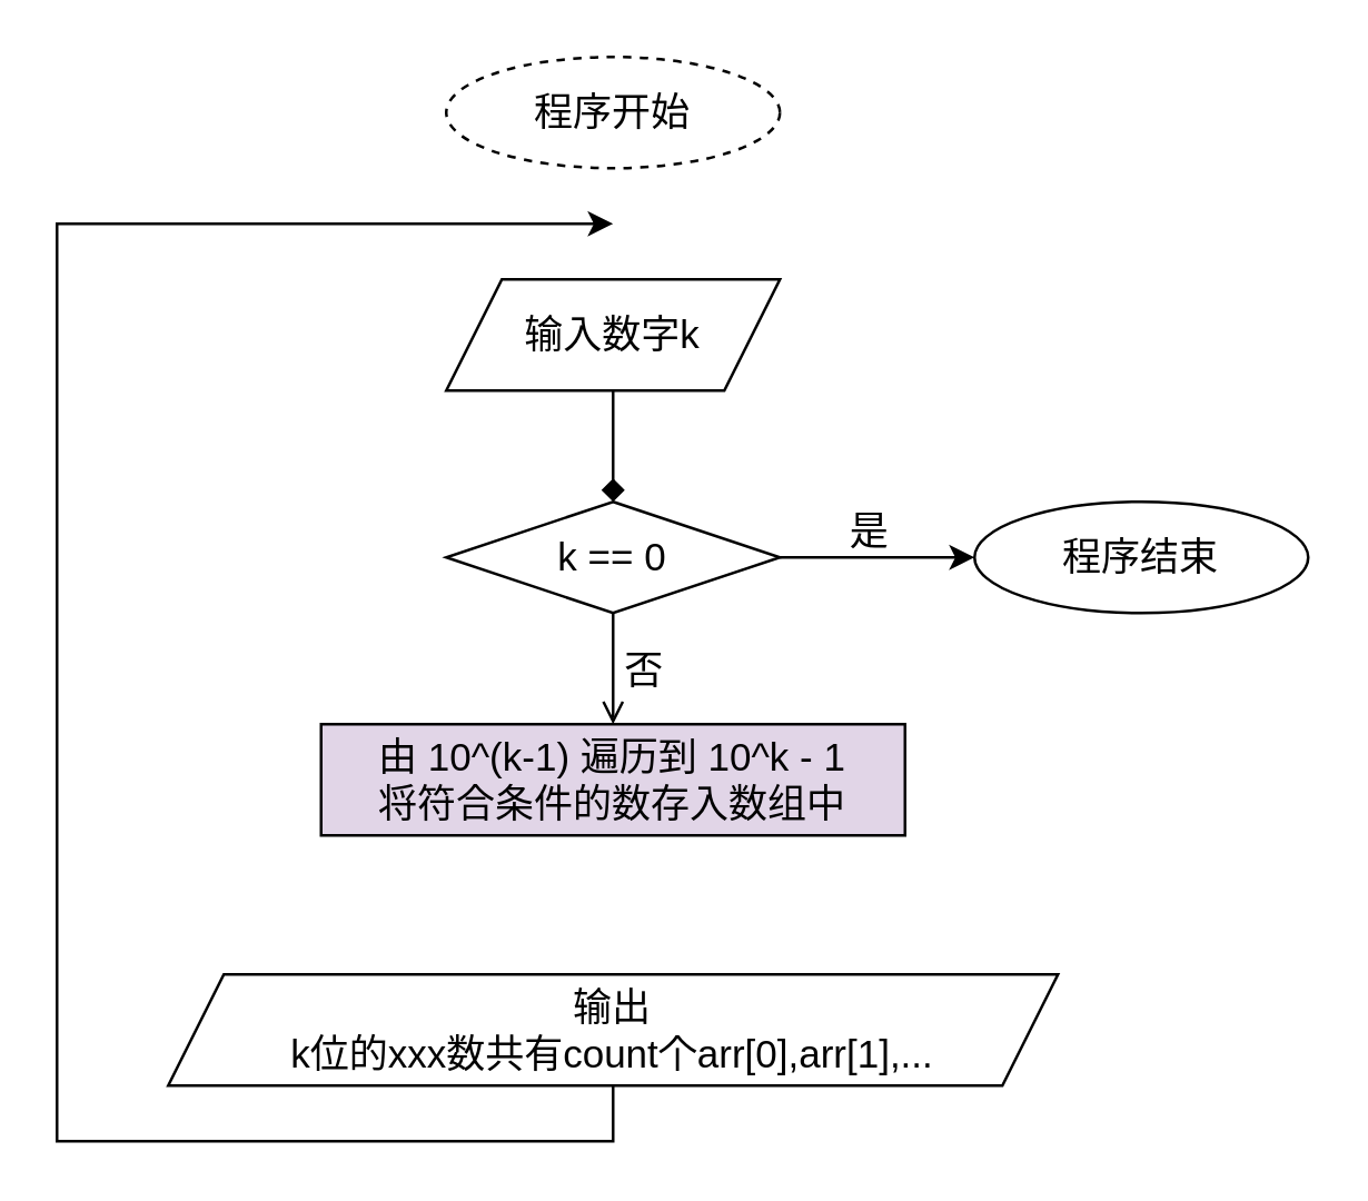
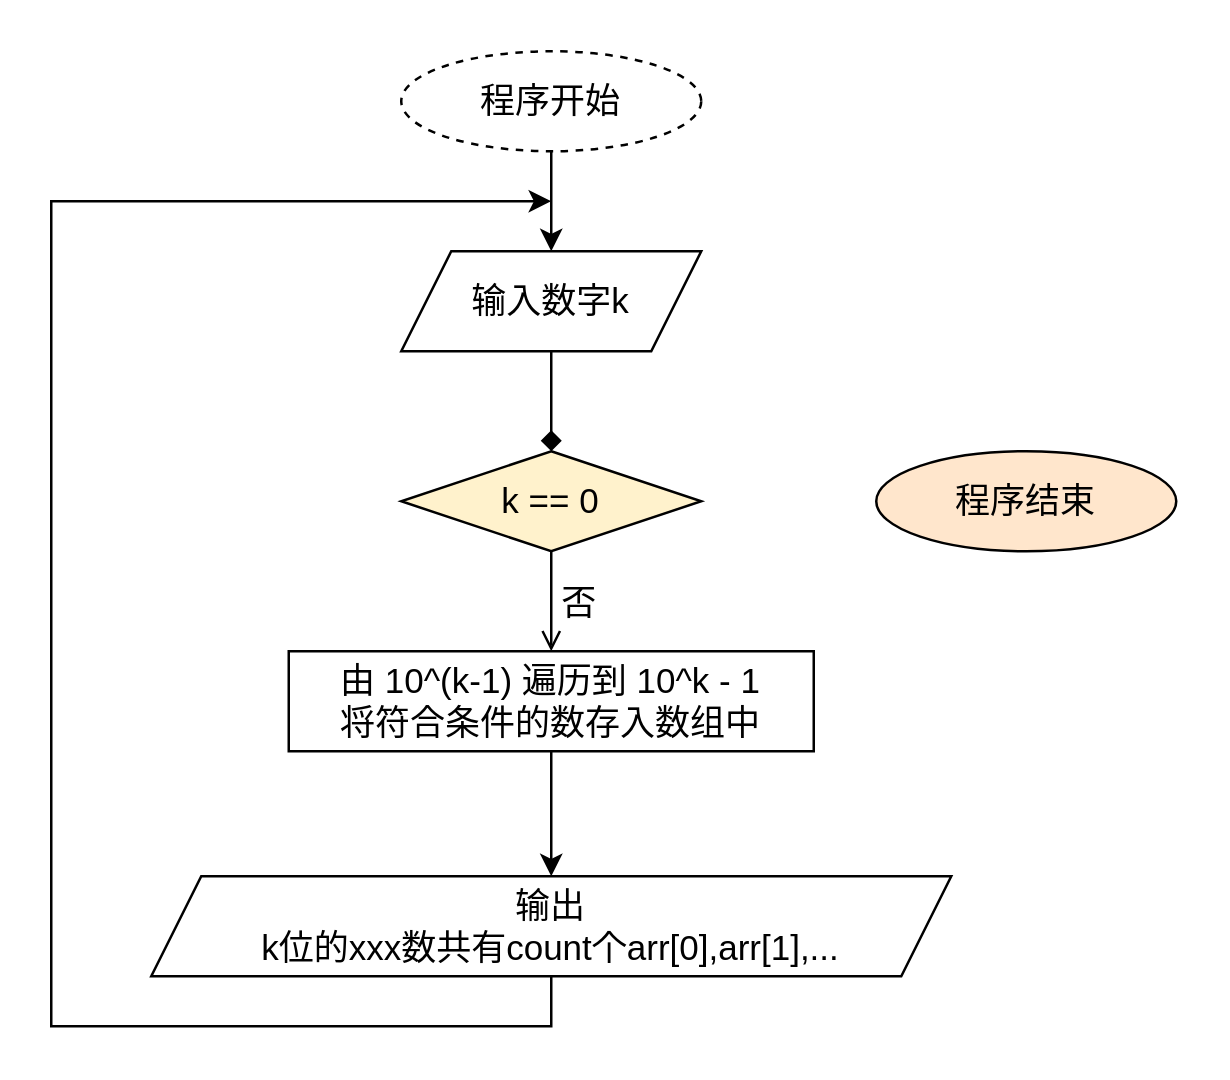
  <mxCell id="0" />
  <mxCell id="1" parent="0" />
+ <mxCell id="2" value="" style="edgeStyle=orthogonalEdgeStyle;rounded=0;orthogonalLoop=1;jettySize=auto;html=1;" edge="1" parent="1" source="3" target="15"><mxGeometry relative="1" as="geometry" /></mxCell>
  <mxCell id="3" value="&lt;font style=&quot;font-size: 14px;&quot;&gt;程序开始&lt;/font&gt;" style="ellipse;whiteSpace=wrap;html=1;dashed=1;" parent="1" vertex="1"><mxGeometry x="160" y="20" width="120" height="40" as="geometry" /></mxCell>
- <mxCell id="4" value="&lt;font style=&quot;font-size: 14px;&quot;&gt;程序结束&lt;/font&gt;" style="ellipse;whiteSpace=wrap;html=1;" parent="1" vertex="1"><mxGeometry x="350" y="180" width="120" height="40" as="geometry" /></mxCell>
+ <mxCell id="4" value="&lt;font style=&quot;font-size: 14px;&quot;&gt;程序结束&lt;/font&gt;" style="ellipse;whiteSpace=wrap;html=1;fillColor=#ffe6cc;" parent="1" vertex="1"><mxGeometry x="350" y="180" width="120" height="40" as="geometry" /></mxCell>
  <mxCell id="5" style="edgeStyle=orthogonalEdgeStyle;rounded=0;orthogonalLoop=1;jettySize=auto;html=1;exitX=0.5;exitY=1;exitDx=0;exitDy=0;entryX=0.5;entryY=0;entryDx=0;entryDy=0;endArrow=open;" parent="1" source="9" target="11" edge="1"><mxGeometry relative="1" as="geometry" /></mxCell>
  <mxCell id="6" value="&lt;font style=&quot;font-size: 14px;&quot;&gt;否&lt;/font&gt;" style="edgeLabel;html=1;align=center;verticalAlign=middle;resizable=0;points=[];" parent="5" vertex="1" connectable="0"><mxGeometry x="0.067" relative="1" as="geometry"><mxPoint x="10" y="-1" as="offset" /></mxGeometry></mxCell>
- <mxCell id="7" value="" style="edgeStyle=orthogonalEdgeStyle;rounded=0;orthogonalLoop=1;jettySize=auto;html=1;" edge="1" parent="1" source="9" target="4"><mxGeometry relative="1" as="geometry" /></mxCell>
- <mxCell id="8" value="&lt;font style=&quot;font-size: 14px;&quot;&gt;是&lt;/font&gt;" style="edgeLabel;html=1;align=center;verticalAlign=middle;resizable=0;points=[];" vertex="1" connectable="0" parent="7"><mxGeometry x="-0.124" y="-1" relative="1" as="geometry"><mxPoint y="-11" as="offset" /></mxGeometry></mxCell>
- <mxCell id="9" value="&lt;font style=&quot;font-size: 14px;&quot;&gt;k == 0&lt;/font&gt;" style="rhombus;whiteSpace=wrap;html=1;" parent="1" vertex="1"><mxGeometry x="160" y="180" width="120" height="40" as="geometry" /></mxCell>
- <mxCell id="11" value="&lt;span style=&quot;font-size: 14px;&quot;&gt;由 10^(k-1) 遍历到 10^k - 1&lt;/span&gt;&lt;div&gt;&lt;span style=&quot;font-size: 14px;&quot;&gt;将符合条件的数存入数组中&lt;/span&gt;&lt;/div&gt;" style="rounded=0;whiteSpace=wrap;html=1;fillColor=#e1d5e7;" parent="1" vertex="1"><mxGeometry x="115" y="260" width="210" height="40" as="geometry" /></mxCell>
+ <mxCell id="9" value="&lt;font style=&quot;font-size: 14px;&quot;&gt;k == 0&lt;/font&gt;" style="rhombus;whiteSpace=wrap;html=1;fillColor=#fff2cc;" parent="1" vertex="1"><mxGeometry x="160" y="180" width="120" height="40" as="geometry" /></mxCell>
+ <mxCell id="10" style="edgeStyle=orthogonalEdgeStyle;rounded=0;orthogonalLoop=1;jettySize=auto;html=1;entryX=0.5;entryY=0;entryDx=0;entryDy=0;" edge="1" parent="1" source="11" target="13"><mxGeometry relative="1" as="geometry" /></mxCell>
+ <mxCell id="11" value="&lt;span style=&quot;font-size: 14px;&quot;&gt;由 10^(k-1) 遍历到 10^k - 1&lt;/span&gt;&lt;div&gt;&lt;span style=&quot;font-size: 14px;&quot;&gt;将符合条件的数存入数组中&lt;/span&gt;&lt;/div&gt;" style="rounded=0;whiteSpace=wrap;html=1;" parent="1" vertex="1"><mxGeometry x="115" y="260" width="210" height="40" as="geometry" /></mxCell>
  <mxCell id="12" style="edgeStyle=orthogonalEdgeStyle;rounded=0;orthogonalLoop=1;jettySize=auto;html=1;exitX=0.5;exitY=1;exitDx=0;exitDy=0;" edge="1" parent="1" source="13"><mxGeometry relative="1" as="geometry"><mxPoint x="220" y="80" as="targetPoint" /><Array as="points"><mxPoint x="220" y="410" /><mxPoint x="20" y="410" /><mxPoint x="20" y="80" /></Array></mxGeometry></mxCell>
  <mxCell id="13" value="&lt;font style=&quot;font-size: 14px;&quot;&gt;输出 &lt;br&gt;k位的xxx数共有count个arr[0],arr[1],...&lt;/font&gt;" style="shape=parallelogram;perimeter=parallelogramPerimeter;whiteSpace=wrap;html=1;fixedSize=1;" parent="1" vertex="1"><mxGeometry x="60" y="350" width="320" height="40" as="geometry" /></mxCell>
  <mxCell id="14" value="" style="edgeStyle=orthogonalEdgeStyle;rounded=0;orthogonalLoop=1;jettySize=auto;html=1;endArrow=diamond;" edge="1" parent="1" source="15" target="9"><mxGeometry relative="1" as="geometry" /></mxCell>
  <mxCell id="15" value="&lt;font style=&quot;font-size: 14px;&quot;&gt;输入数字k&lt;/font&gt;" style="shape=parallelogram;perimeter=parallelogramPerimeter;whiteSpace=wrap;html=1;fixedSize=1;" vertex="1" parent="1"><mxGeometry x="160" y="100" width="120" height="40" as="geometry" /></mxCell>
